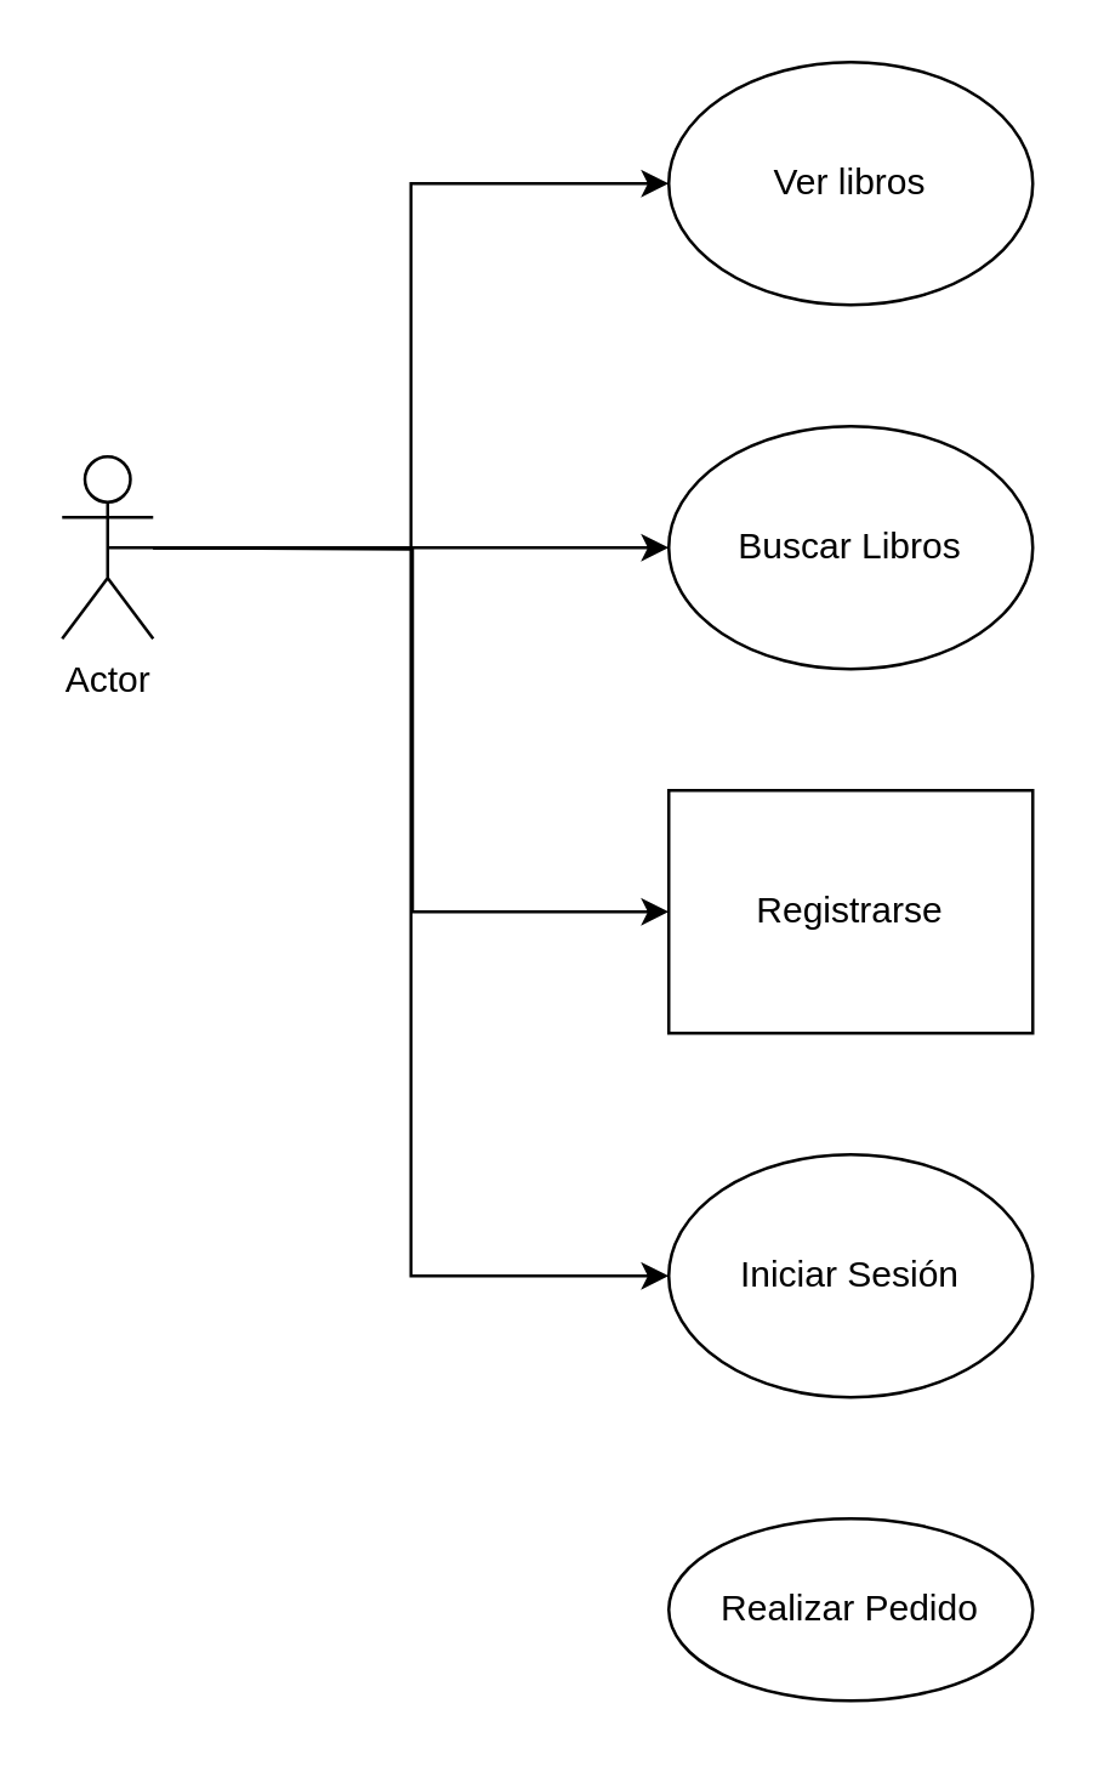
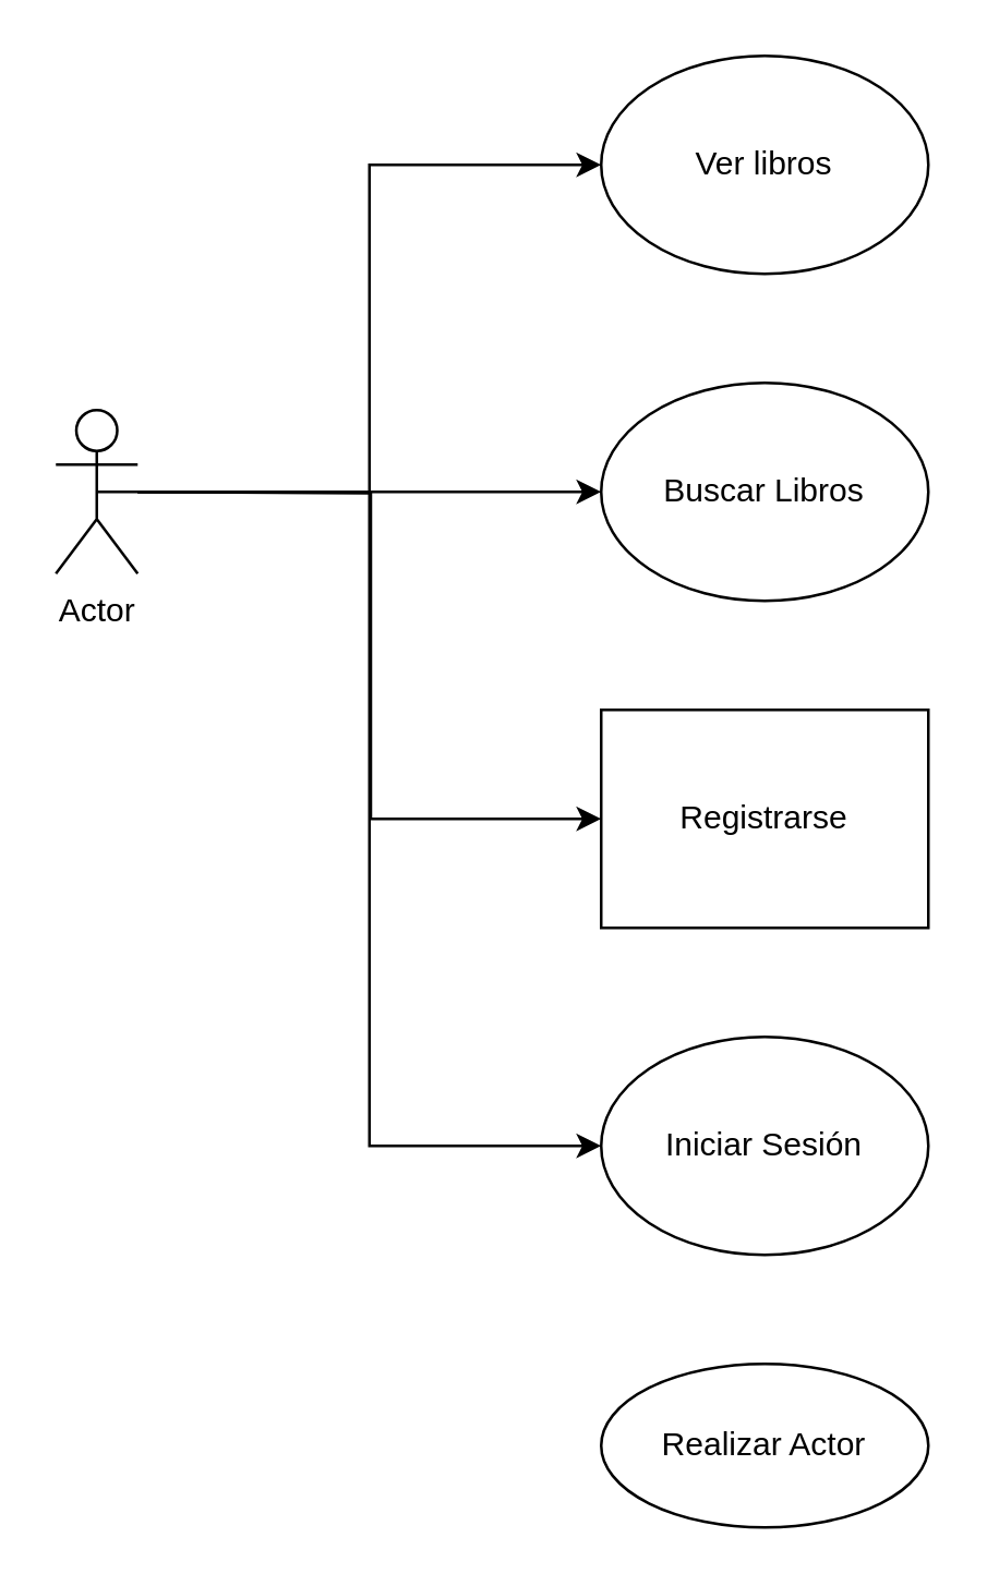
  <mxCell id="0" />
  <mxCell id="1" parent="0" />
  <mxCell id="2" style="edgeStyle=orthogonalEdgeStyle;rounded=0;orthogonalLoop=1;jettySize=auto;html=1;exitX=0.5;exitY=0.5;exitDx=0;exitDy=0;exitPerimeter=0;entryX=0;entryY=0.5;entryDx=0;entryDy=0;" edge="1" parent="1" source="6" target="7"><mxGeometry relative="1" as="geometry"><mxPoint x="210" y="180" as="targetPoint" /></mxGeometry></mxCell>
  <mxCell id="3" style="edgeStyle=orthogonalEdgeStyle;rounded=0;orthogonalLoop=1;jettySize=auto;html=1;" edge="1" parent="1" source="6" target="8"><mxGeometry relative="1" as="geometry" /></mxCell>
  <mxCell id="4" style="edgeStyle=orthogonalEdgeStyle;rounded=0;orthogonalLoop=1;jettySize=auto;html=1;entryX=0;entryY=0.5;entryDx=0;entryDy=0;" edge="1" parent="1" target="9"><mxGeometry relative="1" as="geometry"><mxPoint x="50" y="180" as="sourcePoint" /></mxGeometry></mxCell>
  <mxCell id="5" style="edgeStyle=orthogonalEdgeStyle;rounded=0;orthogonalLoop=1;jettySize=auto;html=1;entryX=0;entryY=0.5;entryDx=0;entryDy=0;" edge="1" parent="1" source="6" target="10"><mxGeometry relative="1" as="geometry" /></mxCell>
  <mxCell id="6" value="Actor" style="shape=umlActor;verticalLabelPosition=bottom;verticalAlign=top;html=1;outlineConnect=0;" vertex="1" parent="1"><mxGeometry x="20" y="150" width="30" height="60" as="geometry" /></mxCell>
  <mxCell id="7" value="Ver libros" style="ellipse;whiteSpace=wrap;html=1;" vertex="1" parent="1"><mxGeometry x="220" y="20" width="120" height="80" as="geometry" /></mxCell>
  <mxCell id="8" value="Buscar Libros" style="ellipse;whiteSpace=wrap;html=1;" vertex="1" parent="1"><mxGeometry x="220" y="140" width="120" height="80" as="geometry" /></mxCell>
  <mxCell id="9" value="Registrarse" style="whiteSpace=wrap;html=1;rounded=0;" vertex="1" parent="1"><mxGeometry x="220" y="260" width="120" height="80" as="geometry" /></mxCell>
  <mxCell id="10" value="Iniciar Sesión" style="ellipse;whiteSpace=wrap;html=1;" vertex="1" parent="1"><mxGeometry x="220" y="380" width="120" height="80" as="geometry" /></mxCell>
- <mxCell id="11" value="Realizar Pedido" style="ellipse;whiteSpace=wrap;html=1;" vertex="1" parent="1"><mxGeometry x="220" y="500" width="120" height="60" as="geometry" /></mxCell>
+ <mxCell id="11" value="Realizar Actor" style="ellipse;whiteSpace=wrap;html=1;" vertex="1" parent="1"><mxGeometry x="220" y="500" width="120" height="60" as="geometry" /></mxCell>
